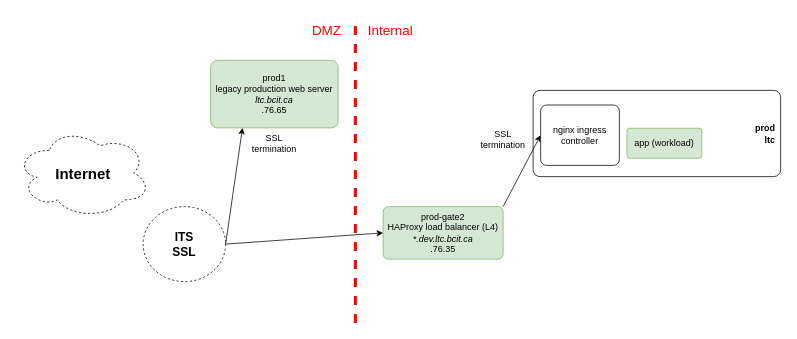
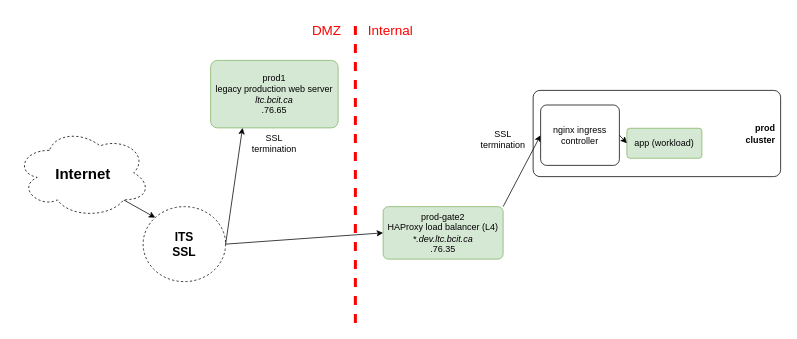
  <mxCell id="0" />
  <mxCell id="1" parent="0" />
+ <mxCell id="2" style="rounded=0;orthogonalLoop=1;jettySize=auto;html=1;exitX=0.8;exitY=0.8;exitDx=0;exitDy=0;exitPerimeter=0;entryX=0;entryY=0;entryDx=0;entryDy=0;" parent="1" source="3" target="8" edge="1"><mxGeometry relative="1" as="geometry"><mxPoint x="-211" y="195.5" as="targetPoint" /><mxPoint x="183" y="220" as="sourcePoint" /></mxGeometry></mxCell>
  <mxCell id="3" value="&lt;b&gt;&lt;font style=&quot;font-size: 20px&quot;&gt;Internet&lt;/font&gt;&lt;/b&gt;" style="ellipse;shape=cloud;whiteSpace=wrap;html=1;align=center;dashed=1;" parent="1" vertex="1"><mxGeometry x="20" y="170" width="180" height="120" as="geometry" /></mxCell>
  <mxCell id="4" style="edgeStyle=none;orthogonalLoop=1;jettySize=auto;html=1;exitX=1;exitY=0;exitDx=0;exitDy=0;entryX=0;entryY=0.5;entryDx=0;entryDy=0;" parent="1" source="5" target="14" edge="1"><mxGeometry relative="1" as="geometry"><mxPoint x="774" y="172" as="targetPoint" /></mxGeometry></mxCell>
  <mxCell id="5" value="prod-gate2&lt;br&gt;HAProxy load balancer (L4)&lt;br&gt;&lt;i&gt;*.dev.ltc.bcit.ca&lt;br&gt;&lt;/i&gt;.76.35" style="rounded=1;arcSize=10;whiteSpace=wrap;html=1;align=center;fillColor=#d5e8d4;strokeColor=#82b366;" parent="1" vertex="1"><mxGeometry x="510" y="275" width="160" height="70" as="geometry" /></mxCell>
  <mxCell id="6" value="prod1&lt;br&gt;legacy production web server&lt;br&gt;&lt;i&gt;ltc.bcit.ca&lt;br&gt;&lt;/i&gt;.76.65" style="rounded=1;arcSize=10;whiteSpace=wrap;html=1;align=center;fillColor=#d5e8d4;strokeColor=#82b366;" parent="1" vertex="1"><mxGeometry x="280" y="80" width="170" height="90" as="geometry" /></mxCell>
  <mxCell id="7" style="edgeStyle=none;orthogonalLoop=1;jettySize=auto;html=1;entryX=0;entryY=0.5;entryDx=0;entryDy=0;exitX=1;exitY=0.5;exitDx=0;exitDy=0;strokeWidth=1;strokeColor=#000000;" parent="1" source="8" target="5" edge="1"><mxGeometry relative="1" as="geometry"><mxPoint x="-181.25" y="280.5" as="sourcePoint" /><mxPoint x="2.73" y="192.53" as="targetPoint" /></mxGeometry></mxCell>
  <mxCell id="8" value="&lt;b style=&quot;font-size: 16px&quot;&gt;ITS&lt;br&gt;SSL&lt;/b&gt;" style="ellipse;whiteSpace=wrap;html=1;align=center;dashed=1;rounded=1;fillColor=none;" parent="1" vertex="1"><mxGeometry x="190" y="275" width="110" height="100" as="geometry" /></mxCell>
  <mxCell id="9" value="&lt;font color=&quot;#ff0000&quot; style=&quot;font-size: 18px&quot;&gt;DMZ&lt;/font&gt;" style="text;html=1;strokeColor=none;fillColor=none;align=center;verticalAlign=middle;whiteSpace=wrap;rounded=0;dashed=1;fontSize=20;labelPosition=center;verticalLabelPosition=middle;" parent="1" vertex="1"><mxGeometry x="400" y="20" width="70" height="40" as="geometry" /></mxCell>
  <mxCell id="10" value="&lt;font color=&quot;#ff0000&quot; style=&quot;font-size: 18px&quot;&gt;Internal&lt;/font&gt;" style="text;html=1;strokeColor=none;fillColor=none;align=center;verticalAlign=middle;whiteSpace=wrap;rounded=0;dashed=1;fontSize=20;" parent="1" vertex="1"><mxGeometry x="470" y="20" width="100" height="40" as="geometry" /></mxCell>
  <mxCell id="11" value="" style="endArrow=none;dashed=1;html=1;strokeWidth=4;rounded=1;fontSize=26;fontColor=#FF0000;strokeColor=#FF0000;" parent="1" edge="1"><mxGeometry width="50" height="50" relative="1" as="geometry"><mxPoint x="473" y="430" as="sourcePoint" /><mxPoint x="473" y="30" as="targetPoint" /></mxGeometry></mxCell>
- <mxCell id="12" value="&lt;b&gt;prod&lt;br&gt;ltc&lt;/b&gt;" style="shape=ext;margin=3;double=0;whiteSpace=wrap;html=1;align=right;fillColor=none;rounded=1;spacingRight=5;arcSize=8;" parent="1" vertex="1"><mxGeometry x="710" y="120" width="330" height="115" as="geometry" /></mxCell>
+ <mxCell id="12" value="&lt;b&gt;prod&lt;br&gt;cluster&lt;/b&gt;" style="shape=ext;margin=3;double=0;whiteSpace=wrap;html=1;align=right;fillColor=none;rounded=1;spacingRight=5;arcSize=8;" parent="1" vertex="1"><mxGeometry x="710" y="120" width="330" height="115" as="geometry" /></mxCell>
  <mxCell id="13" value="app (workload)" style="rounded=1;arcSize=10;whiteSpace=wrap;html=1;align=center;fillColor=#d5e8d4;strokeColor=#82b366;" parent="1" vertex="1"><mxGeometry x="835" y="170.5" width="100" height="40" as="geometry" /></mxCell>
  <mxCell id="14" value="nginx ingress controller" style="rounded=1;arcSize=10;whiteSpace=wrap;html=1;align=center;" vertex="1" parent="1"><mxGeometry x="720" y="139.5" width="105" height="80.5" as="geometry" /></mxCell>
+ <mxCell id="15" style="edgeStyle=none;orthogonalLoop=1;jettySize=auto;html=1;exitX=1;exitY=0.5;exitDx=0;exitDy=0;entryX=0;entryY=0.5;entryDx=0;entryDy=0;" edge="1" parent="1" source="14" target="13"><mxGeometry relative="1" as="geometry"><mxPoint x="720" y="216.25" as="targetPoint" /><mxPoint x="430" y="245" as="sourcePoint" /></mxGeometry></mxCell>
  <mxCell id="16" value="SSL termination" style="text;html=1;strokeColor=none;fillColor=none;align=center;verticalAlign=middle;whiteSpace=wrap;rounded=0;" vertex="1" parent="1"><mxGeometry x="640" y="170" width="60" height="30" as="geometry" /></mxCell>
  <mxCell id="17" value="SSL termination" style="text;html=1;strokeColor=none;fillColor=none;align=center;verticalAlign=middle;whiteSpace=wrap;rounded=0;" vertex="1" parent="1"><mxGeometry x="335" y="175.5" width="60" height="30" as="geometry" /></mxCell>
  <mxCell id="18" style="edgeStyle=none;orthogonalLoop=1;jettySize=auto;html=1;entryX=0.25;entryY=1;entryDx=0;entryDy=0;exitX=1;exitY=0.5;exitDx=0;exitDy=0;strokeWidth=1;strokeColor=#000000;" edge="1" parent="1" source="8" target="6"><mxGeometry relative="1" as="geometry"><mxPoint x="170" y="300" as="sourcePoint" /><mxPoint x="500.25" y="250" as="targetPoint" /></mxGeometry></mxCell>
